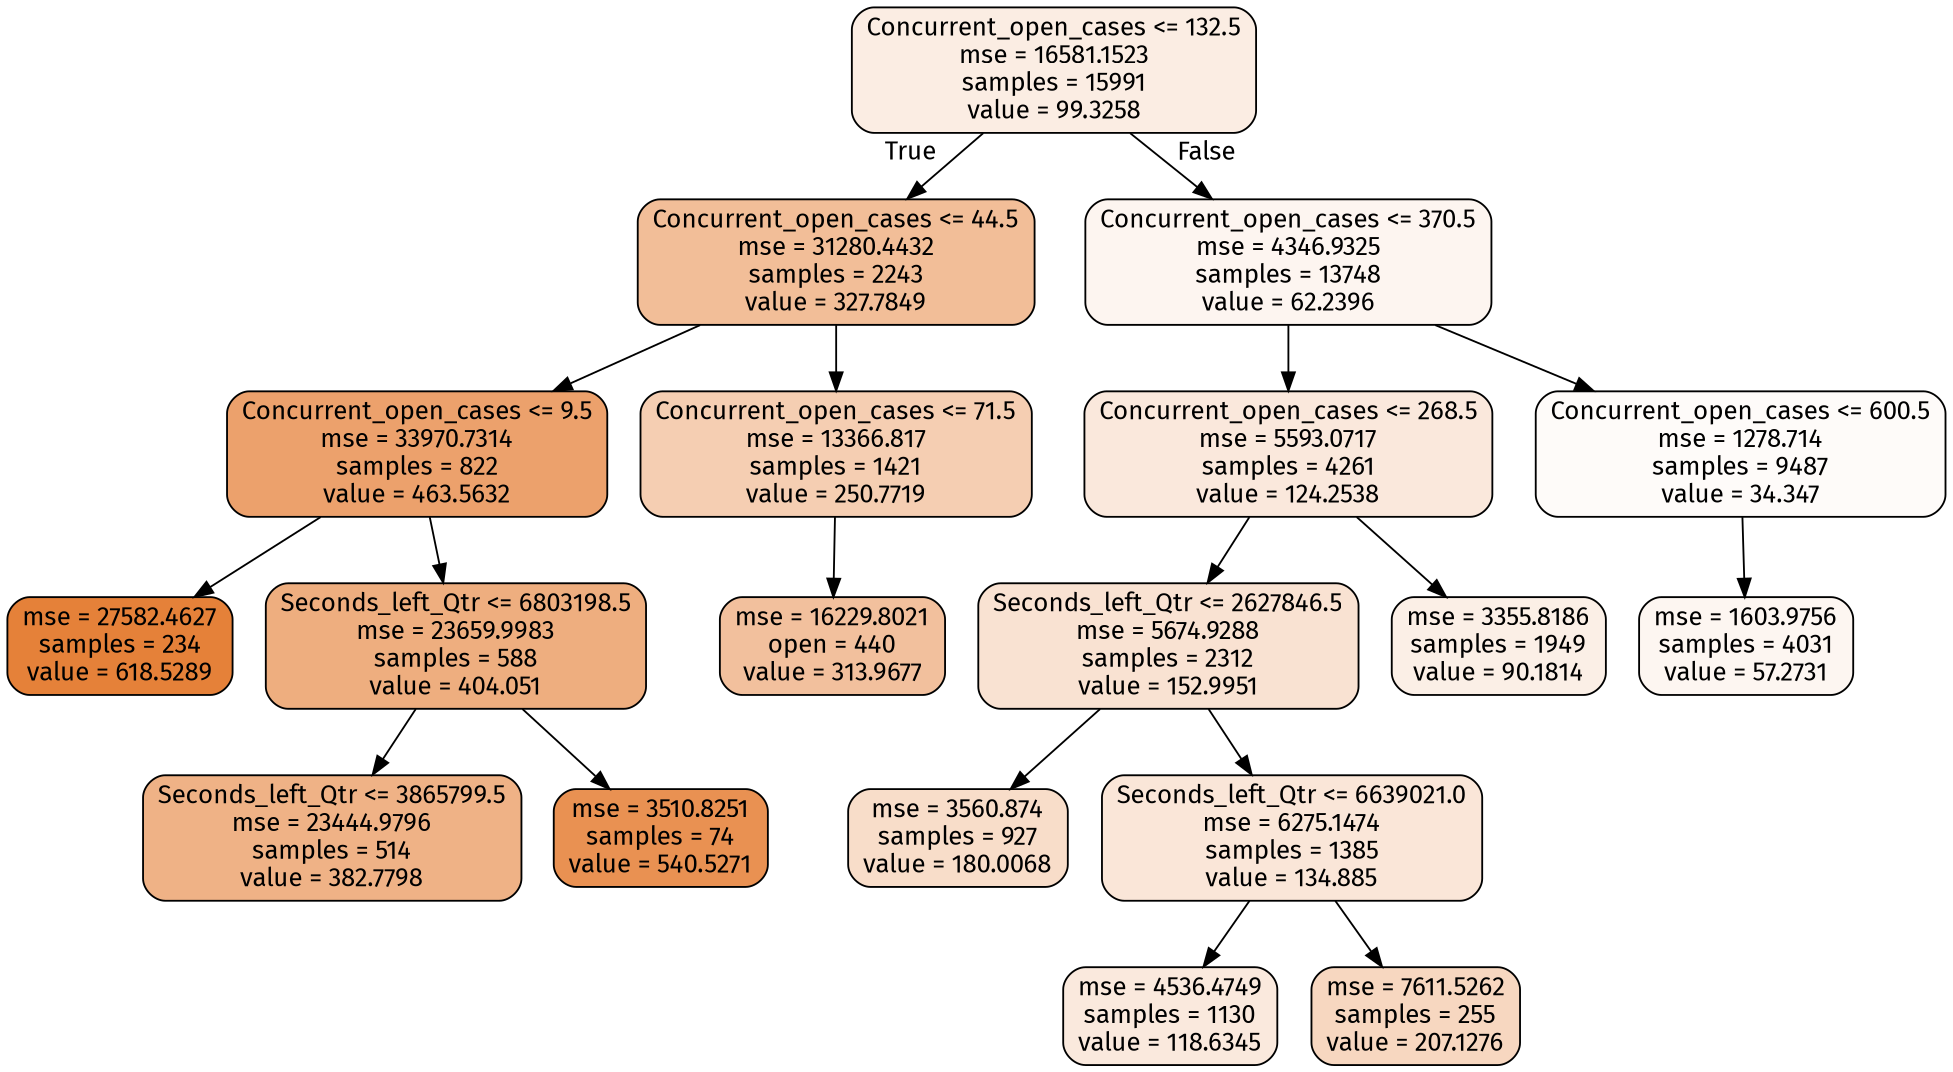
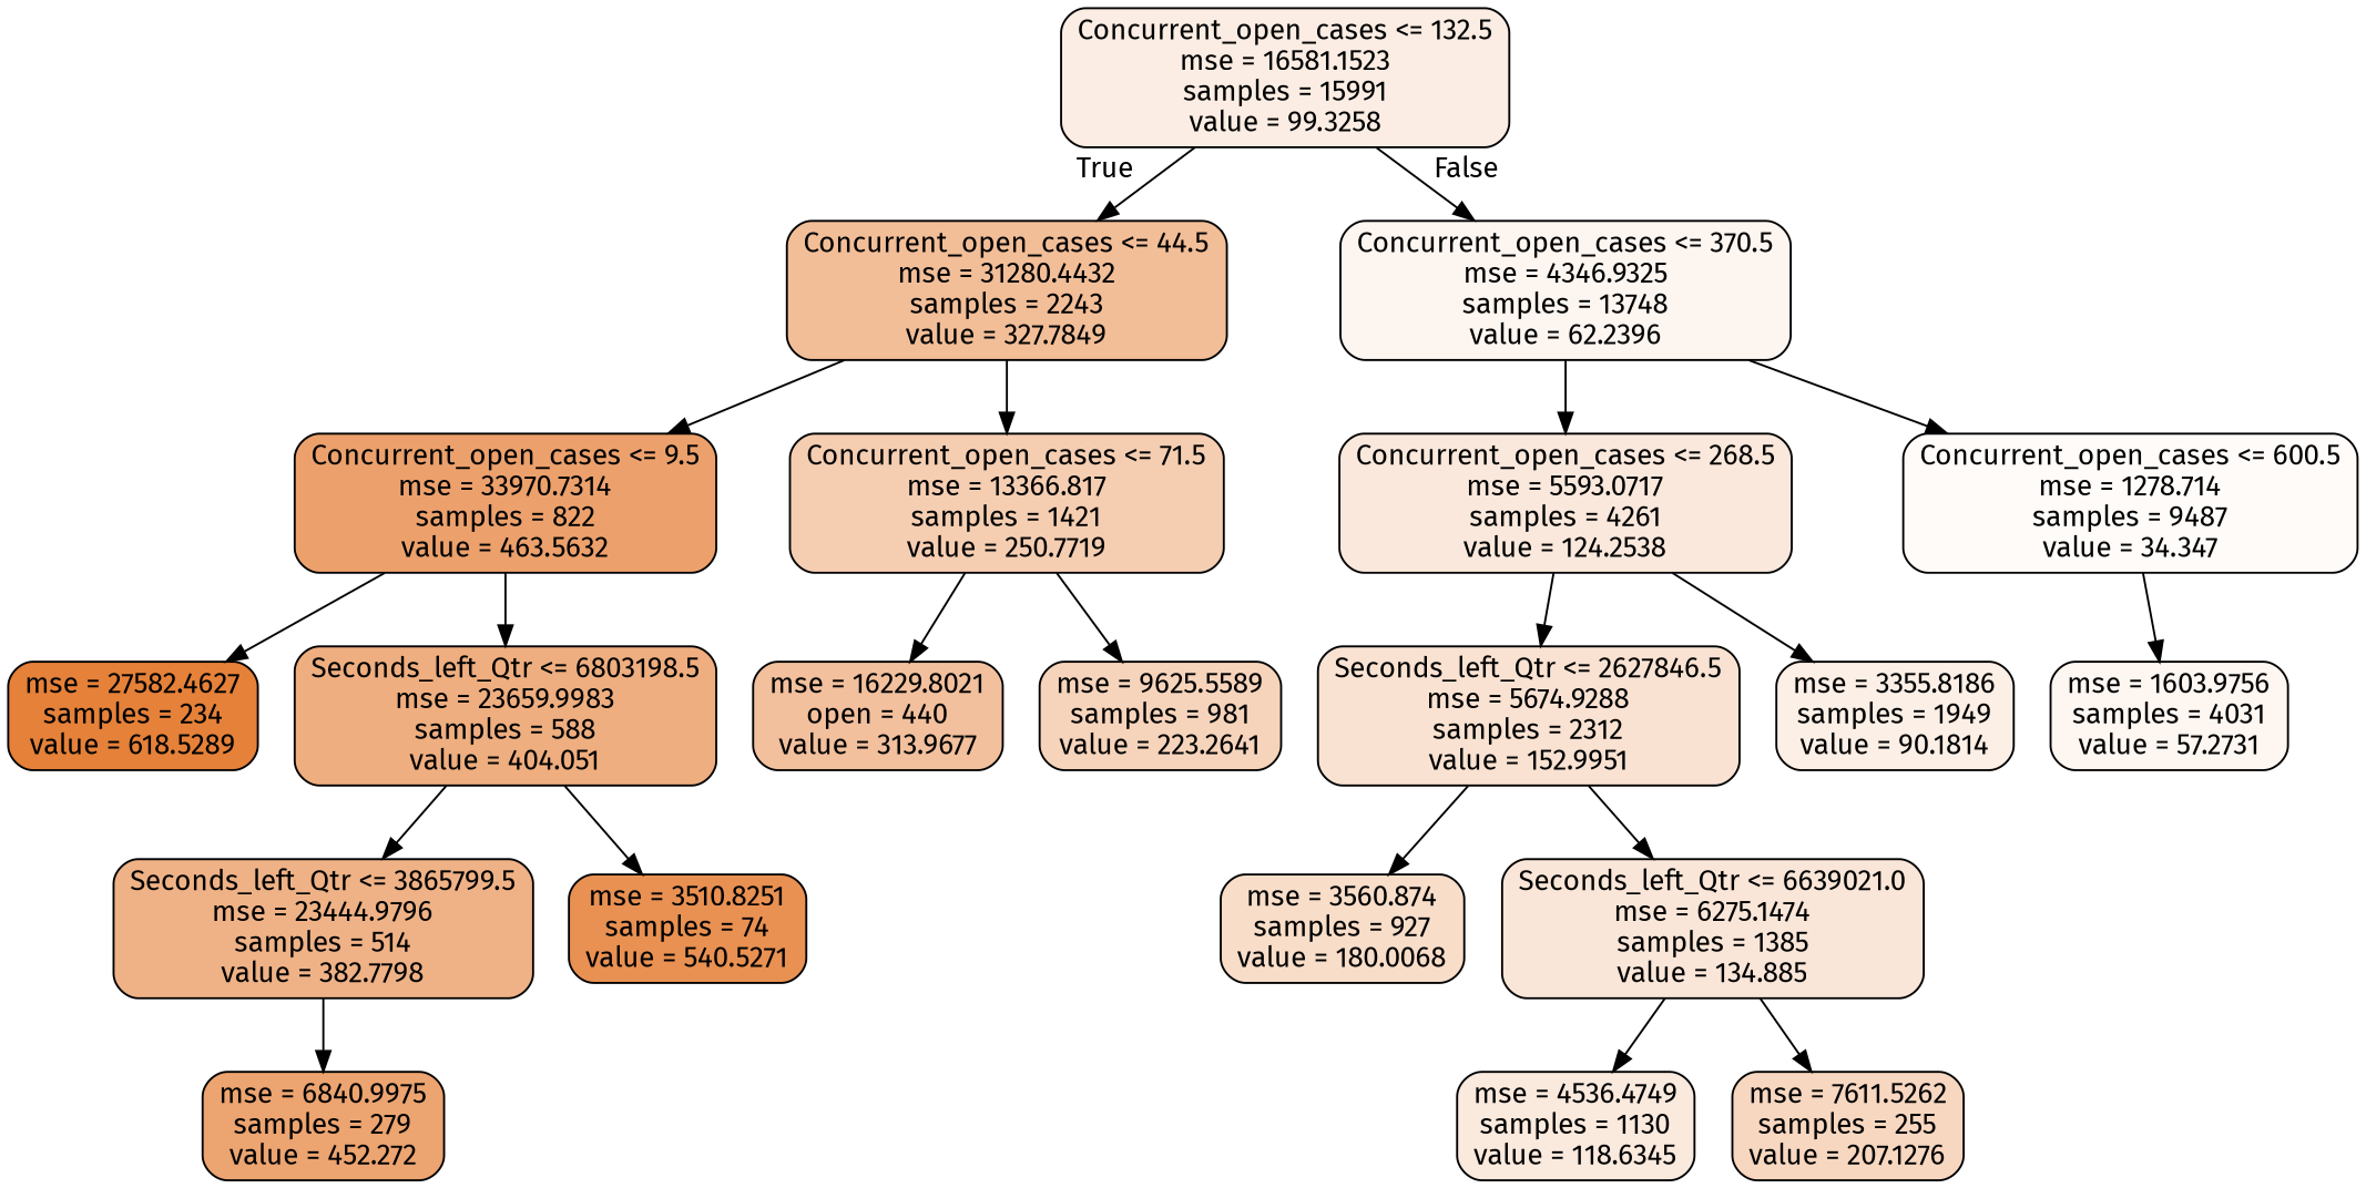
  digraph {
    fontname="Fira Sans"
    node [color=black fontname="Fira Sans" shape=box style="filled, rounded"]
    edge [fontname="Fira Sans"]
    n1 [fillcolor="#e5813923" label="Concurrent_open_cases <= 132.5\nmse = 16581.1523\nsamples = 15991\nvalue = 99.3258"]
    n2 [fillcolor="#e5813984" label="Concurrent_open_cases <= 44.5\nmse = 31280.4432\nsamples = 2243\nvalue = 327.7849"]
    n3 [fillcolor="#e5813913" label="Concurrent_open_cases <= 370.5\nmse = 4346.9325\nsamples = 13748\nvalue = 62.2396"]
    n4 [fillcolor="#e58139bd" label="Concurrent_open_cases <= 9.5\nmse = 33970.7314\nsamples = 822\nvalue = 463.5632"]
    n5 [fillcolor="#e5813963" label="Concurrent_open_cases <= 71.5\nmse = 13366.817\nsamples = 1421\nvalue = 250.7719"]
    n6 [fillcolor="#e581392d" label="Concurrent_open_cases <= 268.5\nmse = 5593.0717\nsamples = 4261\nvalue = 124.2538"]
    n7 [fillcolor="#e5813907" label="Concurrent_open_cases <= 600.5\nmse = 1278.714\nsamples = 9487\nvalue = 34.347"]
    n8 [fillcolor="#e58139ff" label="mse = 27582.4627\nsamples = 234\nvalue = 618.5289"]
    n9 [fillcolor="#e58139a4" label="Seconds_left_Qtr <= 6803198.5\nmse = 23659.9983\nsamples = 588\nvalue = 404.051"]
    n10 [fillcolor="#e581397e" label="mse = 16229.8021\nopen = 440\nvalue = 313.9677"]
+   n11 [fillcolor="#e5813957" label="mse = 9625.5589\nsamples = 981\nvalue = 223.2641"]
    n12 [fillcolor="#e581399b" label="Seconds_left_Qtr <= 3865799.5\nmse = 23444.9796\nsamples = 514\nvalue = 382.7798"]
    n13 [fillcolor="#e58139de" label="mse = 3510.8251\nsamples = 74\nvalue = 540.5271"]
+   n14 [fillcolor="#e58139b8" label="mse = 6840.9975\nsamples = 279\nvalue = 452.272"]
    n15 [fillcolor="#e5813939" label="Seconds_left_Qtr <= 2627846.5\nmse = 5674.9288\nsamples = 2312\nvalue = 152.9951"]
    n16 [fillcolor="#e581391f" label="mse = 3355.8186\nsamples = 1949\nvalue = 90.1814"]
    n17 [fillcolor="#e5813911" label="mse = 1603.9756\nsamples = 4031\nvalue = 57.2731"]
    n18 [fillcolor="#e5813945" label="mse = 3560.874\nsamples = 927\nvalue = 180.0068"]
    n19 [fillcolor="#e5813932" label="Seconds_left_Qtr <= 6639021.0\nmse = 6275.1474\nsamples = 1385\nvalue = 134.885"]
    n20 [fillcolor="#e581392b" label="mse = 4536.4749\nsamples = 1130\nvalue = 118.6345"]
    n21 [fillcolor="#e5813950" label="mse = 7611.5262\nsamples = 255\nvalue = 207.1276"]
    n1 -> n2 [headlabel=True labelangle=45 labeldistance=2.5]
    n1 -> n3 [headlabel=False labelangle=-45 labeldistance=2.5]
    n2 -> n4
    n2 -> n5
    n3 -> n6
    n3 -> n7
    n4 -> n8
    n4 -> n9
    n5 -> n10
+   n5 -> n11
    n6 -> n15
    n6 -> n16
    n7 -> n17
    n9 -> n12
    n9 -> n13
+   n12 -> n14
    n15 -> n18
    n15 -> n19
    n19 -> n20
    n19 -> n21
  }
